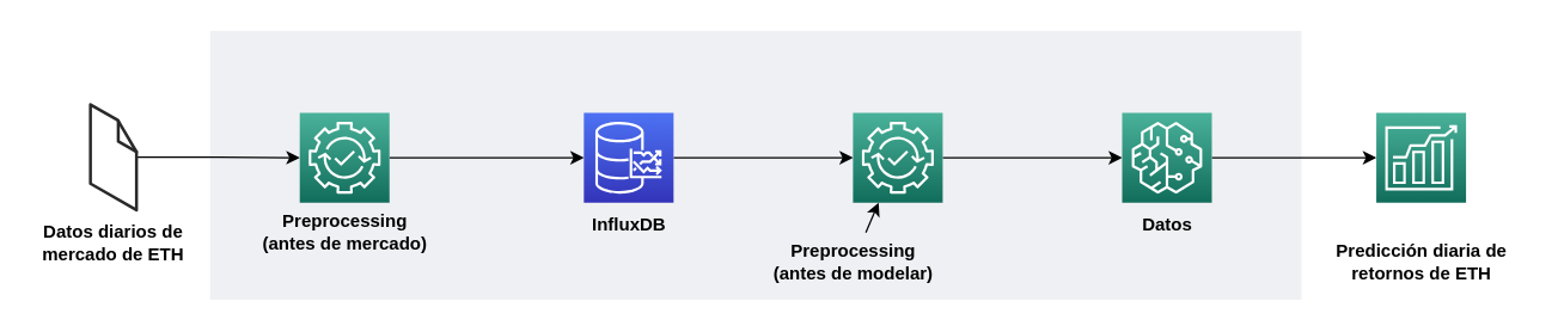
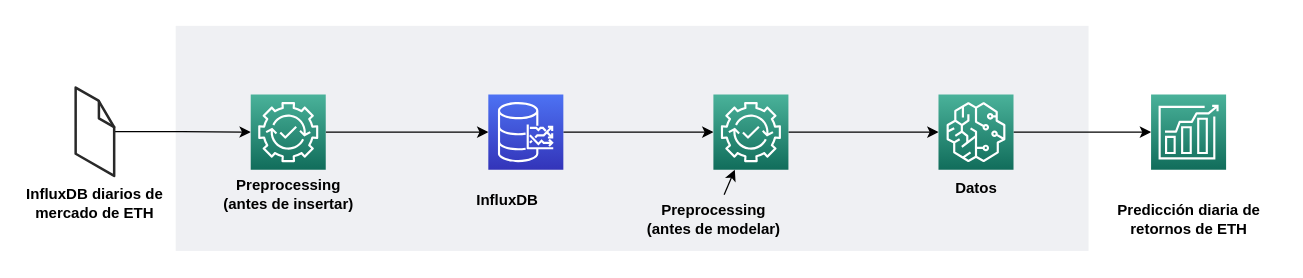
  <mxCell id="0" />
  <mxCell id="1" parent="0" />
  <mxCell id="2" value="" style="fillColor=#EFF0F3;strokeColor=none;dashed=0;verticalAlign=top;fontStyle=1;fontColor=#232F3D;shadow=0;align=center;" parent="1" vertex="1"><mxGeometry x="140" y="20" width="730" height="180" as="geometry" /></mxCell>
  <mxCell id="3" style="edgeStyle=orthogonalEdgeStyle;rounded=0;orthogonalLoop=1;jettySize=auto;html=1;entryX=0;entryY=0.5;entryDx=0;entryDy=0;entryPerimeter=0;" edge="1" parent="1" source="4" target="9"><mxGeometry relative="1" as="geometry" /></mxCell>
  <mxCell id="4" value="" style="verticalLabelPosition=bottom;html=1;verticalAlign=top;strokeWidth=1;align=center;outlineConnect=0;dashed=0;outlineConnect=0;shape=mxgraph.aws3d.file;aspect=fixed;strokeColor=#292929;" parent="1" vertex="1"><mxGeometry x="60" y="69.4" width="30.8" height="70.6" as="geometry" /></mxCell>
- <mxCell id="5" value="&lt;b&gt;&lt;br&gt;Datos diarios de &lt;br&gt;mercado de ETH&lt;br&gt;&lt;/b&gt;" style="text;html=1;align=center;verticalAlign=middle;resizable=0;points=[];autosize=1;strokeColor=none;fillColor=none;" parent="1" vertex="1"><mxGeometry x="20.4" y="130" width="110" height="50" as="geometry" /></mxCell>
+ <mxCell id="5" value="&lt;b&gt;&lt;br&gt;InfluxDB diarios de &lt;br&gt;mercado de ETH&lt;br&gt;&lt;/b&gt;" style="text;html=1;align=center;verticalAlign=middle;resizable=0;points=[];autosize=1;strokeColor=none;fillColor=none;" parent="1" vertex="1"><mxGeometry x="20.4" y="130" width="110" height="50" as="geometry" /></mxCell>
  <mxCell id="6" value="" style="edgeStyle=none;html=1;" parent="1" source="7" target="13" edge="1"><mxGeometry relative="1" as="geometry" /></mxCell>
  <mxCell id="7" value="" style="sketch=0;points=[[0,0,0],[0.25,0,0],[0.5,0,0],[0.75,0,0],[1,0,0],[0,1,0],[0.25,1,0],[0.5,1,0],[0.75,1,0],[1,1,0],[0,0.25,0],[0,0.5,0],[0,0.75,0],[1,0.25,0],[1,0.5,0],[1,0.75,0]];outlineConnect=0;fontColor=#232F3E;gradientColor=#4D72F3;gradientDirection=north;fillColor=#3334B9;strokeColor=#ffffff;dashed=0;verticalLabelPosition=bottom;verticalAlign=top;align=center;html=1;fontSize=12;fontStyle=0;aspect=fixed;shape=mxgraph.aws4.resourceIcon;resIcon=mxgraph.aws4.timestream;shadow=0;" parent="1" vertex="1"><mxGeometry x="390" y="75" width="60" height="60" as="geometry" /></mxCell>
  <mxCell id="8" value="" style="edgeStyle=none;html=1;entryX=0;entryY=0.5;entryDx=0;entryDy=0;entryPerimeter=0;" parent="1" source="9" edge="1" target="7"><mxGeometry relative="1" as="geometry"><mxPoint x="370" y="102.3" as="targetPoint" /></mxGeometry></mxCell>
  <mxCell id="9" value="" style="sketch=0;points=[[0,0,0],[0.25,0,0],[0.5,0,0],[0.75,0,0],[1,0,0],[0,1,0],[0.25,1,0],[0.5,1,0],[0.75,1,0],[1,1,0],[0,0.25,0],[0,0.5,0],[0,0.75,0],[1,0.25,0],[1,0.5,0],[1,0.75,0]];outlineConnect=0;fontColor=#232F3E;gradientColor=#4AB29A;gradientDirection=north;fillColor=#116D5B;strokeColor=#ffffff;dashed=0;verticalLabelPosition=bottom;verticalAlign=top;align=center;html=1;fontSize=12;fontStyle=0;aspect=fixed;shape=mxgraph.aws4.resourceIcon;resIcon=mxgraph.aws4.devops_guru;shadow=0;" parent="1" vertex="1"><mxGeometry x="200" y="75" width="60" height="60" as="geometry" /></mxCell>
- <mxCell id="10" value="&lt;b&gt;Preprocessing&lt;br&gt;(antes de mercado)&lt;br&gt;&lt;/b&gt;" style="text;html=1;align=center;verticalAlign=middle;resizable=0;points=[];autosize=1;strokeColor=none;fillColor=none;" parent="1" vertex="1"><mxGeometry x="165" y="135" width="130" height="40" as="geometry" /></mxCell>
- <mxCell id="11" value="&lt;b&gt;InfluxDB&lt;/b&gt;" style="text;html=1;align=center;verticalAlign=middle;resizable=0;points=[];autosize=1;strokeColor=none;fillColor=none;" parent="1" vertex="1"><mxGeometry x="390" y="140" width="60" height="20" as="geometry" /></mxCell>
+ <mxCell id="10" value="&lt;b&gt;Preprocessing&lt;br&gt;(antes de insertar)&lt;br&gt;&lt;/b&gt;" style="text;html=1;align=center;verticalAlign=middle;resizable=0;points=[];autosize=1;strokeColor=none;fillColor=none;" parent="1" vertex="1"><mxGeometry x="165" y="135" width="130" height="40" as="geometry" /></mxCell>
+ <mxCell id="11" value="&lt;b&gt;InfluxDB&lt;/b&gt;" style="text;html=1;align=center;verticalAlign=middle;resizable=0;points=[];autosize=1;strokeColor=none;fillColor=none;" parent="1" vertex="1"><mxGeometry x="375" y="150" width="60" height="20" as="geometry" /></mxCell>
  <mxCell id="12" value="" style="edgeStyle=none;html=1;" parent="1" source="13" target="17" edge="1"><mxGeometry relative="1" as="geometry" /></mxCell>
  <mxCell id="13" value="" style="sketch=0;points=[[0,0,0],[0.25,0,0],[0.5,0,0],[0.75,0,0],[1,0,0],[0,1,0],[0.25,1,0],[0.5,1,0],[0.75,1,0],[1,1,0],[0,0.25,0],[0,0.5,0],[0,0.75,0],[1,0.25,0],[1,0.5,0],[1,0.75,0]];outlineConnect=0;fontColor=#232F3E;gradientColor=#4AB29A;gradientDirection=north;fillColor=#116D5B;strokeColor=#ffffff;dashed=0;verticalLabelPosition=bottom;verticalAlign=top;align=center;html=1;fontSize=12;fontStyle=0;aspect=fixed;shape=mxgraph.aws4.resourceIcon;resIcon=mxgraph.aws4.devops_guru;shadow=0;" parent="1" vertex="1"><mxGeometry x="570" y="75" width="60" height="60" as="geometry" /></mxCell>
  <mxCell id="14" value="" style="edgeStyle=none;html=1;" parent="1" source="15" target="13" edge="1"><mxGeometry relative="1" as="geometry" /></mxCell>
  <mxCell id="15" value="&lt;b&gt;Preprocessing&lt;br&gt;(antes de modelar)&lt;br&gt;&lt;/b&gt;" style="text;html=1;align=center;verticalAlign=middle;resizable=0;points=[];autosize=1;strokeColor=none;fillColor=none;" parent="1" vertex="1"><mxGeometry x="505" y="155" width="130" height="40" as="geometry" /></mxCell>
  <mxCell id="16" style="edgeStyle=none;html=1;entryX=0;entryY=0.5;entryDx=0;entryDy=0;entryPerimeter=0;" parent="1" source="17" target="19" edge="1"><mxGeometry relative="1" as="geometry" /></mxCell>
  <mxCell id="17" value="" style="sketch=0;points=[[0,0,0],[0.25,0,0],[0.5,0,0],[0.75,0,0],[1,0,0],[0,1,0],[0.25,1,0],[0.5,1,0],[0.75,1,0],[1,1,0],[0,0.25,0],[0,0.5,0],[0,0.75,0],[1,0.25,0],[1,0.5,0],[1,0.75,0]];outlineConnect=0;fontColor=#232F3E;gradientColor=#4AB29A;gradientDirection=north;fillColor=#116D5B;strokeColor=#ffffff;dashed=0;verticalLabelPosition=bottom;verticalAlign=top;align=center;html=1;fontSize=12;fontStyle=0;aspect=fixed;shape=mxgraph.aws4.resourceIcon;resIcon=mxgraph.aws4.sagemaker;shadow=0;" parent="1" vertex="1"><mxGeometry x="750" y="75" width="60" height="60" as="geometry" /></mxCell>
  <mxCell id="18" value="&lt;b&gt;Datos&lt;br&gt;&lt;/b&gt;" style="text;html=1;align=center;verticalAlign=middle;resizable=0;points=[];autosize=1;strokeColor=none;fillColor=none;" parent="1" vertex="1"><mxGeometry x="745" y="140" width="70" height="20" as="geometry" /></mxCell>
  <mxCell id="19" value="" style="sketch=0;points=[[0,0,0],[0.25,0,0],[0.5,0,0],[0.75,0,0],[1,0,0],[0,1,0],[0.25,1,0],[0.5,1,0],[0.75,1,0],[1,1,0],[0,0.25,0],[0,0.5,0],[0,0.75,0],[1,0.25,0],[1,0.5,0],[1,0.75,0]];outlineConnect=0;fontColor=#232F3E;gradientColor=#4AB29A;gradientDirection=north;fillColor=#116D5B;strokeColor=#ffffff;dashed=0;verticalLabelPosition=bottom;verticalAlign=top;align=center;html=1;fontSize=12;fontStyle=0;aspect=fixed;shape=mxgraph.aws4.resourceIcon;resIcon=mxgraph.aws4.forecast;shadow=0;" parent="1" vertex="1"><mxGeometry x="920" y="75" width="60" height="60" as="geometry" /></mxCell>
  <mxCell id="20" value="&lt;b&gt;Predicción diaria de&lt;br&gt;retornos de ETH&lt;br&gt;&lt;/b&gt;" style="text;html=1;align=center;verticalAlign=middle;resizable=0;points=[];autosize=1;strokeColor=none;fillColor=none;" parent="1" vertex="1"><mxGeometry x="880" y="155" width="140" height="40" as="geometry" /></mxCell>
